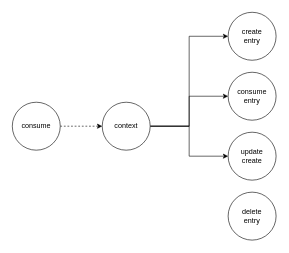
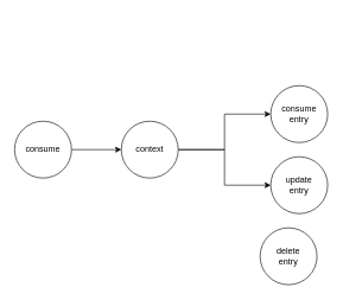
  <mxCell id="0" />
  <mxCell id="1" parent="0" />
- <mxCell id="2" style="edgeStyle=orthogonalEdgeStyle;rounded=0;orthogonalLoop=1;jettySize=auto;html=1;dashed=1;" edge="1" parent="1" source="3" target="7"><mxGeometry relative="1" as="geometry" /></mxCell>
+ <mxCell id="2" style="edgeStyle=orthogonalEdgeStyle;rounded=0;orthogonalLoop=1;jettySize=auto;html=1;" edge="1" parent="1" source="3" target="7"><mxGeometry relative="1" as="geometry" /></mxCell>
  <mxCell id="3" value="consume" style="ellipse;whiteSpace=wrap;html=1;aspect=fixed;" vertex="1" parent="1"><mxGeometry x="20" y="170" width="80" height="80" as="geometry" /></mxCell>
- <mxCell id="4" style="edgeStyle=orthogonalEdgeStyle;rounded=0;orthogonalLoop=1;jettySize=auto;html=1;entryX=0;entryY=0.5;entryDx=0;entryDy=0;" edge="1" parent="1" source="7" target="8"><mxGeometry relative="1" as="geometry" /></mxCell>
  <mxCell id="5" style="edgeStyle=orthogonalEdgeStyle;rounded=0;orthogonalLoop=1;jettySize=auto;html=1;entryX=0;entryY=0.5;entryDx=0;entryDy=0;" edge="1" parent="1" source="7" target="9"><mxGeometry relative="1" as="geometry" /></mxCell>
  <mxCell id="6" style="edgeStyle=orthogonalEdgeStyle;rounded=0;orthogonalLoop=1;jettySize=auto;html=1;entryX=0;entryY=0.5;entryDx=0;entryDy=0;" edge="1" parent="1" source="7" target="10"><mxGeometry relative="1" as="geometry" /></mxCell>
  <mxCell id="7" value="context" style="ellipse;whiteSpace=wrap;html=1;aspect=fixed;" vertex="1" parent="1"><mxGeometry x="170" y="170" width="80" height="80" as="geometry" /></mxCell>
- <mxCell id="8" value="&lt;div&gt;create&lt;/div&gt;&lt;div&gt;entry&lt;br&gt;&lt;/div&gt;" style="ellipse;whiteSpace=wrap;html=1;aspect=fixed;" vertex="1" parent="1"><mxGeometry x="380" y="20" width="80" height="80" as="geometry" /></mxCell>
  <mxCell id="9" value="consume&lt;div&gt;entry&lt;br&gt;&lt;/div&gt;" style="ellipse;whiteSpace=wrap;html=1;aspect=fixed;" vertex="1" parent="1"><mxGeometry x="380" y="120" width="80" height="80" as="geometry" /></mxCell>
- <mxCell id="10" value="update&lt;div&gt;create&lt;br&gt;&lt;/div&gt;" style="ellipse;whiteSpace=wrap;html=1;aspect=fixed;" vertex="1" parent="1"><mxGeometry x="380" y="220" width="80" height="80" as="geometry" /></mxCell>
- <mxCell id="11" value="delete&lt;br&gt;&lt;div&gt;entry&lt;br&gt;&lt;/div&gt;" style="ellipse;whiteSpace=wrap;html=1;aspect=fixed;" vertex="1" parent="1"><mxGeometry x="380" y="320" width="80" height="80" as="geometry" /></mxCell>
+ <mxCell id="10" value="update&lt;div&gt;entry&lt;br&gt;&lt;/div&gt;" style="ellipse;whiteSpace=wrap;html=1;aspect=fixed;" vertex="1" parent="1"><mxGeometry x="380" y="220" width="80" height="80" as="geometry" /></mxCell>
+ <mxCell id="11" value="delete&lt;br&gt;&lt;div&gt;entry&lt;br&gt;&lt;/div&gt;" style="ellipse;whiteSpace=wrap;html=1;aspect=fixed;" vertex="1" parent="1"><mxGeometry x="365" y="320" width="80" height="80" as="geometry" /></mxCell>
